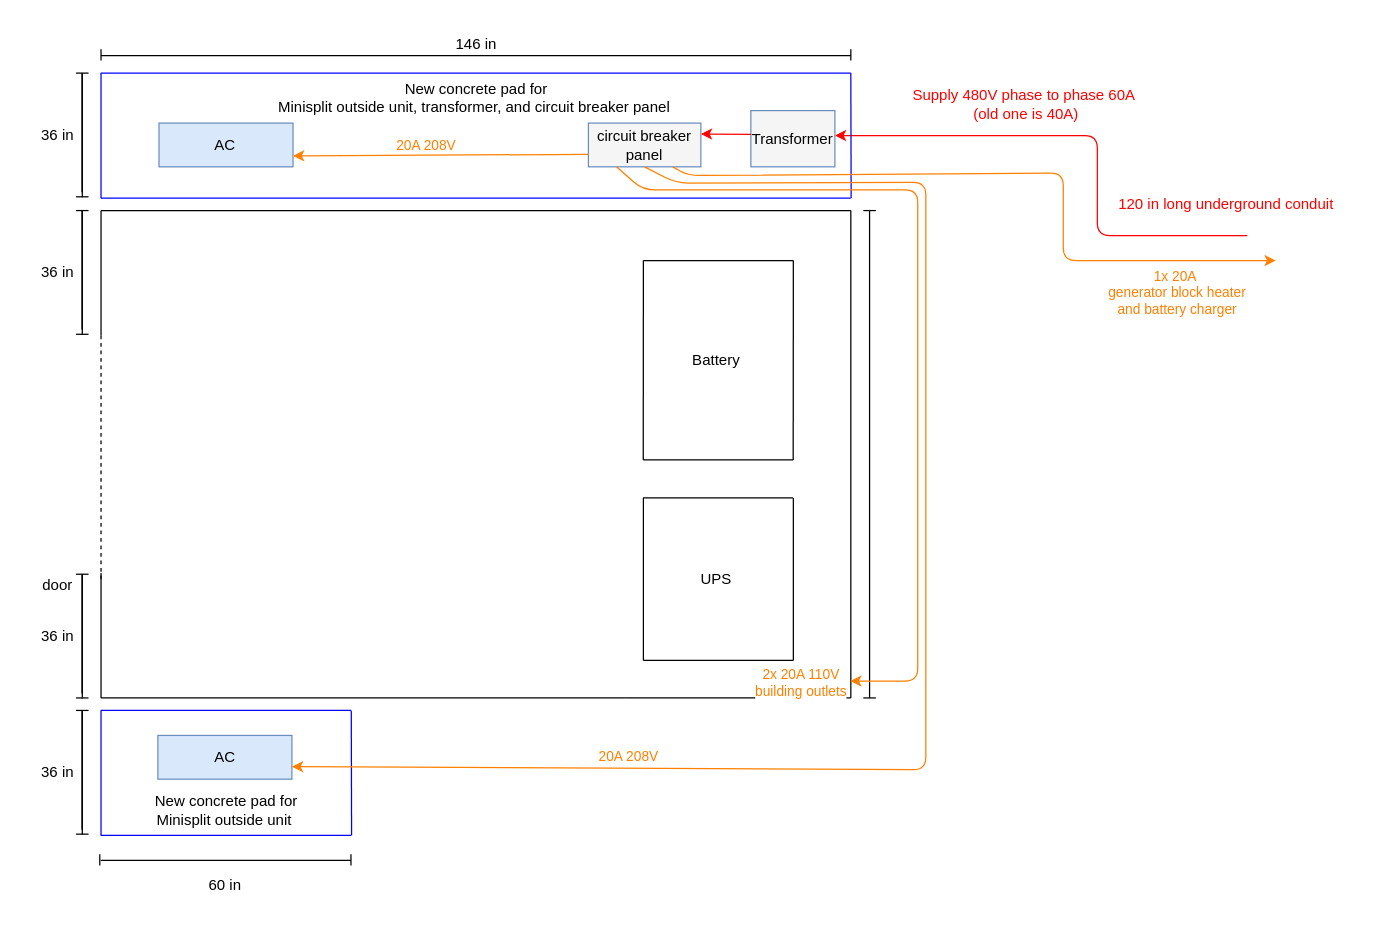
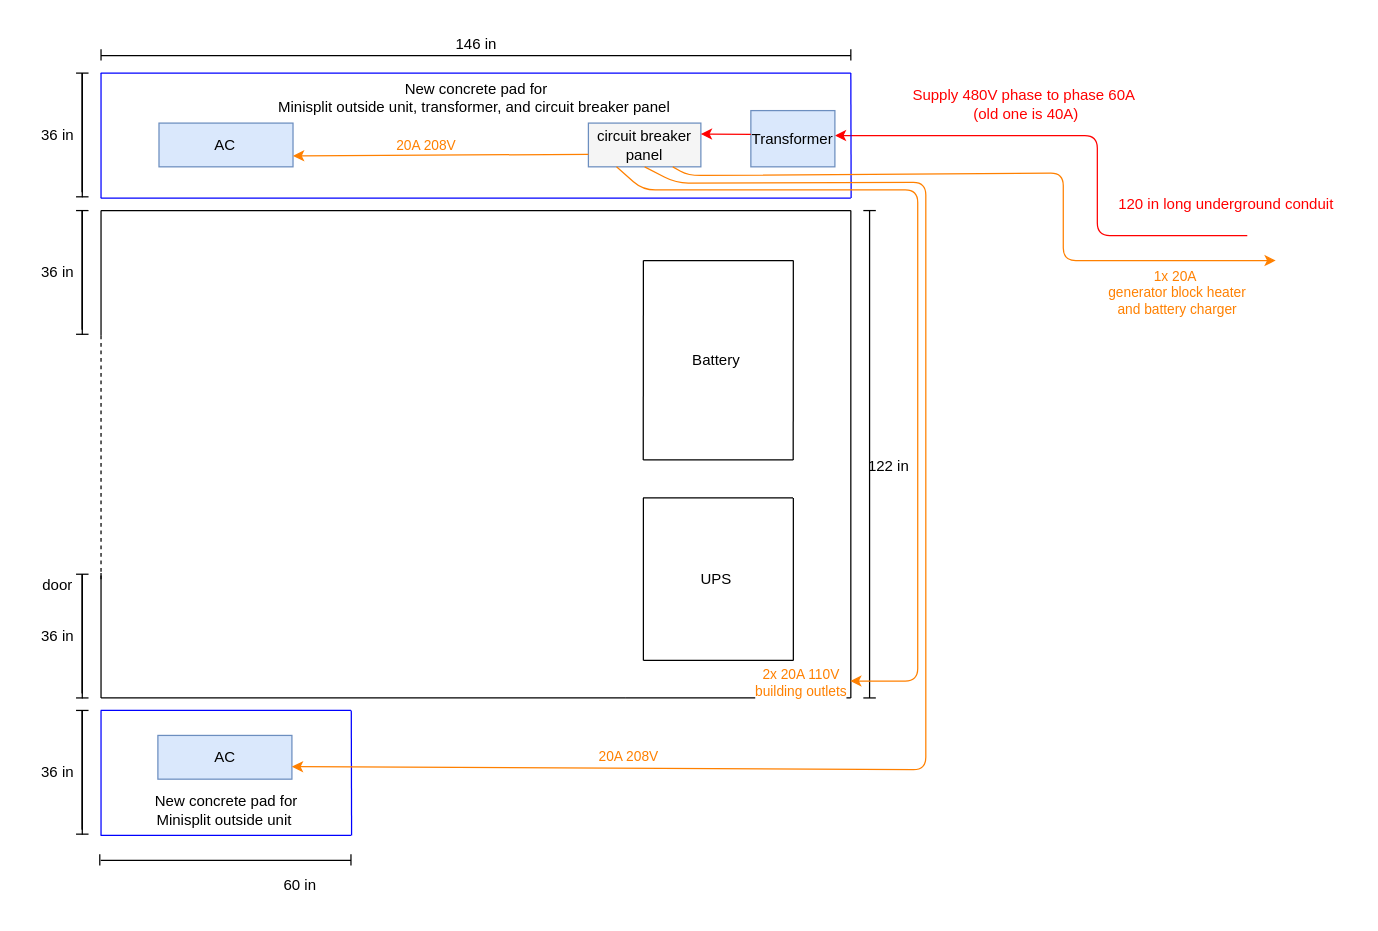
  <mxCell id="0" />
  <mxCell id="1" parent="0" />
  <mxCell id="2" value="" style="endArrow=none;html=1;" parent="1" edge="1"><mxGeometry width="50" height="50" relative="1" as="geometry"><mxPoint x="500" y="558" as="sourcePoint" /><mxPoint x="680" y="558" as="targetPoint" /></mxGeometry></mxCell>
  <mxCell id="3" value="" style="endArrow=none;html=1;" parent="1" edge="1"><mxGeometry width="50" height="50" relative="1" as="geometry"><mxPoint x="80" y="558" as="sourcePoint" /><mxPoint x="80" y="458" as="targetPoint" /></mxGeometry></mxCell>
  <mxCell id="4" value="" style="endArrow=none;html=1;" parent="1" edge="1"><mxGeometry width="50" height="50" relative="1" as="geometry"><mxPoint x="80" y="168" as="sourcePoint" /><mxPoint x="680" y="168" as="targetPoint" /></mxGeometry></mxCell>
  <mxCell id="5" value="" style="endArrow=none;html=1;" parent="1" edge="1"><mxGeometry width="50" height="50" relative="1" as="geometry"><mxPoint x="680" y="558" as="sourcePoint" /><mxPoint x="680" y="168" as="targetPoint" /></mxGeometry></mxCell>
  <mxCell id="6" value="" style="endArrow=none;html=1;" parent="1" edge="1"><mxGeometry width="50" height="50" relative="1" as="geometry"><mxPoint x="514" y="528" as="sourcePoint" /><mxPoint x="514" y="398" as="targetPoint" /></mxGeometry></mxCell>
  <mxCell id="7" value="" style="endArrow=none;html=1;" parent="1" edge="1"><mxGeometry width="50" height="50" relative="1" as="geometry"><mxPoint x="634" y="528" as="sourcePoint" /><mxPoint x="634" y="398" as="targetPoint" /></mxGeometry></mxCell>
  <mxCell id="8" value="" style="endArrow=none;html=1;" parent="1" edge="1"><mxGeometry width="50" height="50" relative="1" as="geometry"><mxPoint x="513.75" y="398" as="sourcePoint" /><mxPoint x="633.75" y="398" as="targetPoint" /></mxGeometry></mxCell>
  <mxCell id="9" value="" style="endArrow=none;html=1;" parent="1" edge="1"><mxGeometry width="50" height="50" relative="1" as="geometry"><mxPoint x="80" y="558" as="sourcePoint" /><mxPoint x="500" y="558" as="targetPoint" /></mxGeometry></mxCell>
- <mxCell id="10" value="60 in" style="text;html=1;align=center;verticalAlign=middle;resizable=0;points=[];autosize=1;" parent="1" vertex="1"><mxGeometry x="153.5" y="693" width="50" height="30" as="geometry" /></mxCell>
+ <mxCell id="10" value="60 in" style="text;html=1;align=center;verticalAlign=middle;resizable=0;points=[];autosize=1;" parent="1" vertex="1"><mxGeometry x="213.5" y="693" width="50" height="30" as="geometry" /></mxCell>
+ <mxCell id="11" value="122 in" style="text;html=1;align=center;verticalAlign=middle;resizable=0;points=[];autosize=1;" parent="1" vertex="1"><mxGeometry x="680" y="358" width="60" height="30" as="geometry" /></mxCell>
  <mxCell id="12" value="" style="endArrow=none;html=1;" parent="1" edge="1"><mxGeometry width="50" height="50" relative="1" as="geometry"><mxPoint x="79" y="692" as="sourcePoint" /><mxPoint x="79" y="683" as="targetPoint" /></mxGeometry></mxCell>
  <mxCell id="13" value="" style="endArrow=none;html=1;" parent="1" edge="1"><mxGeometry width="50" height="50" relative="1" as="geometry"><mxPoint x="79.75" y="688" as="sourcePoint" /><mxPoint x="280" y="688" as="targetPoint" /></mxGeometry></mxCell>
  <mxCell id="14" value="" style="endArrow=none;html=1;" parent="1" edge="1"><mxGeometry width="50" height="50" relative="1" as="geometry"><mxPoint x="280" y="692" as="sourcePoint" /><mxPoint x="280" y="683" as="targetPoint" /></mxGeometry></mxCell>
  <mxCell id="15" value="" style="endArrow=none;html=1;" parent="1" edge="1"><mxGeometry width="50" height="50" relative="1" as="geometry"><mxPoint x="514" y="528" as="sourcePoint" /><mxPoint x="634" y="528" as="targetPoint" /></mxGeometry></mxCell>
  <mxCell id="16" value="UPS" style="text;html=1;align=center;verticalAlign=middle;resizable=0;points=[];autosize=1;" parent="1" vertex="1"><mxGeometry x="546.5" y="448" width="50" height="30" as="geometry" /></mxCell>
  <mxCell id="17" value="" style="endArrow=none;dashed=1;html=1;" parent="1" edge="1"><mxGeometry width="50" height="50" relative="1" as="geometry"><mxPoint x="80" y="463" as="sourcePoint" /><mxPoint x="80" y="268" as="targetPoint" /></mxGeometry></mxCell>
  <mxCell id="18" value="" style="endArrow=none;html=1;" parent="1" edge="1"><mxGeometry width="50" height="50" relative="1" as="geometry"><mxPoint x="80" y="268" as="sourcePoint" /><mxPoint x="80" y="168" as="targetPoint" /></mxGeometry></mxCell>
  <mxCell id="19" value="door" style="text;html=1;align=center;verticalAlign=middle;resizable=0;points=[];autosize=1;" parent="1" vertex="1"><mxGeometry x="25" y="458" width="40" height="20" as="geometry" /></mxCell>
  <mxCell id="20" value="" style="endArrow=none;html=1;" parent="1" edge="1"><mxGeometry width="50" height="50" relative="1" as="geometry"><mxPoint x="695" y="558" as="sourcePoint" /><mxPoint x="695" y="168" as="targetPoint" /></mxGeometry></mxCell>
  <mxCell id="21" value="" style="endArrow=none;html=1;" parent="1" edge="1"><mxGeometry width="50" height="50" relative="1" as="geometry"><mxPoint x="690" y="168" as="sourcePoint" /><mxPoint x="700" y="168" as="targetPoint" /></mxGeometry></mxCell>
  <mxCell id="22" value="" style="endArrow=none;html=1;" parent="1" edge="1"><mxGeometry width="50" height="50" relative="1" as="geometry"><mxPoint x="690" y="558" as="sourcePoint" /><mxPoint x="700" y="558" as="targetPoint" /></mxGeometry></mxCell>
  <mxCell id="23" value="" style="endArrow=none;startArrow=classic;html=1;fillColor=#f8cecc;strokeColor=#FF0000;endFill=0;" parent="1" edge="1"><mxGeometry width="50" height="50" relative="1" as="geometry"><mxPoint x="667.25" y="108" as="sourcePoint" /><mxPoint x="997.25" y="188" as="targetPoint" /><Array as="points"><mxPoint x="877.25" y="108" /><mxPoint x="877.25" y="188" /></Array></mxGeometry></mxCell>
  <mxCell id="24" value="" style="ellipse;whiteSpace=wrap;html=1;aspect=fixed;strokeColor=#3333FF;" parent="1" vertex="1"><mxGeometry x="340" y="378" as="geometry" /></mxCell>
  <mxCell id="25" value="" style="endArrow=none;html=1;" parent="1" edge="1"><mxGeometry width="50" height="50" relative="1" as="geometry"><mxPoint x="65" y="168" as="sourcePoint" /><mxPoint x="65" y="168" as="targetPoint" /><Array as="points"><mxPoint x="65" y="268" /></Array></mxGeometry></mxCell>
  <mxCell id="26" value="" style="endArrow=none;html=1;" parent="1" edge="1"><mxGeometry width="50" height="50" relative="1" as="geometry"><mxPoint x="60" y="168" as="sourcePoint" /><mxPoint x="70" y="168" as="targetPoint" /></mxGeometry></mxCell>
  <mxCell id="27" value="" style="endArrow=none;html=1;" parent="1" edge="1"><mxGeometry width="50" height="50" relative="1" as="geometry"><mxPoint x="60" y="267" as="sourcePoint" /><mxPoint x="70" y="267" as="targetPoint" /></mxGeometry></mxCell>
  <mxCell id="28" value="36 in" style="text;html=1;align=center;verticalAlign=middle;resizable=0;points=[];autosize=1;" parent="1" vertex="1"><mxGeometry x="20" y="203" width="50" height="30" as="geometry" /></mxCell>
  <mxCell id="29" value="" style="endArrow=none;html=1;" parent="1" edge="1"><mxGeometry width="50" height="50" relative="1" as="geometry"><mxPoint x="80" y="48" as="sourcePoint" /><mxPoint x="80" y="39" as="targetPoint" /></mxGeometry></mxCell>
  <mxCell id="30" value="" style="endArrow=none;html=1;" parent="1" edge="1"><mxGeometry width="50" height="50" relative="1" as="geometry"><mxPoint x="80" y="44" as="sourcePoint" /><mxPoint x="680" y="44" as="targetPoint" /></mxGeometry></mxCell>
  <mxCell id="31" value="" style="endArrow=none;html=1;" parent="1" edge="1"><mxGeometry width="50" height="50" relative="1" as="geometry"><mxPoint x="680" y="48" as="sourcePoint" /><mxPoint x="680" y="39" as="targetPoint" /></mxGeometry></mxCell>
  <mxCell id="32" value="146 in" style="text;html=1;align=center;verticalAlign=middle;resizable=0;points=[];autosize=1;fontSize=12;" parent="1" vertex="1"><mxGeometry x="350" y="20" width="60" height="30" as="geometry" /></mxCell>
  <mxCell id="33" value="" style="endArrow=none;html=1;" parent="1" edge="1"><mxGeometry width="50" height="50" relative="1" as="geometry"><mxPoint x="513.88" y="367.5" as="sourcePoint" /><mxPoint x="514" y="208" as="targetPoint" /></mxGeometry></mxCell>
  <mxCell id="34" value="" style="endArrow=none;html=1;" parent="1" edge="1"><mxGeometry width="50" height="50" relative="1" as="geometry"><mxPoint x="633.88" y="367.5" as="sourcePoint" /><mxPoint x="634" y="208" as="targetPoint" /></mxGeometry></mxCell>
  <mxCell id="35" value="" style="endArrow=none;html=1;" parent="1" edge="1"><mxGeometry width="50" height="50" relative="1" as="geometry"><mxPoint x="514" y="208" as="sourcePoint" /><mxPoint x="634" y="208" as="targetPoint" /></mxGeometry></mxCell>
  <mxCell id="36" value="" style="endArrow=none;html=1;" parent="1" edge="1"><mxGeometry width="50" height="50" relative="1" as="geometry"><mxPoint x="513.88" y="367.5" as="sourcePoint" /><mxPoint x="633.88" y="367.5" as="targetPoint" /></mxGeometry></mxCell>
  <mxCell id="37" value="Battery" style="text;html=1;align=center;verticalAlign=middle;resizable=0;points=[];autosize=1;" parent="1" vertex="1"><mxGeometry x="541.5" y="273" width="60" height="30" as="geometry" /></mxCell>
  <mxCell id="38" value="" style="endArrow=none;html=1;" parent="1" edge="1"><mxGeometry width="50" height="50" relative="1" as="geometry"><mxPoint x="65" y="168" as="sourcePoint" /><mxPoint x="65" y="168" as="targetPoint" /><Array as="points"><mxPoint x="65" y="268" /></Array></mxGeometry></mxCell>
  <mxCell id="39" value="" style="endArrow=none;html=1;" parent="1" edge="1"><mxGeometry width="50" height="50" relative="1" as="geometry"><mxPoint x="65" y="172" as="sourcePoint" /><mxPoint x="65" y="168" as="targetPoint" /><Array as="points"><mxPoint x="65" y="272" /></Array></mxGeometry></mxCell>
  <mxCell id="40" value="" style="endArrow=none;html=1;" parent="1" edge="1"><mxGeometry width="50" height="50" relative="1" as="geometry"><mxPoint x="65" y="459" as="sourcePoint" /><mxPoint x="65" y="459" as="targetPoint" /><Array as="points"><mxPoint x="65" y="559" /></Array></mxGeometry></mxCell>
  <mxCell id="41" value="" style="endArrow=none;html=1;" parent="1" edge="1"><mxGeometry width="50" height="50" relative="1" as="geometry"><mxPoint x="60" y="459" as="sourcePoint" /><mxPoint x="70" y="459" as="targetPoint" /></mxGeometry></mxCell>
  <mxCell id="42" value="" style="endArrow=none;html=1;" parent="1" edge="1"><mxGeometry width="50" height="50" relative="1" as="geometry"><mxPoint x="60" y="558" as="sourcePoint" /><mxPoint x="70" y="558" as="targetPoint" /></mxGeometry></mxCell>
  <mxCell id="43" value="36 in" style="text;html=1;align=center;verticalAlign=middle;resizable=0;points=[];autosize=1;" parent="1" vertex="1"><mxGeometry x="20" y="494" width="50" height="30" as="geometry" /></mxCell>
  <mxCell id="44" value="" style="endArrow=none;html=1;" parent="1" edge="1"><mxGeometry width="50" height="50" relative="1" as="geometry"><mxPoint x="65" y="459" as="sourcePoint" /><mxPoint x="65" y="459" as="targetPoint" /><Array as="points"><mxPoint x="65" y="559" /></Array></mxGeometry></mxCell>
  <mxCell id="45" value="" style="endArrow=none;html=1;" parent="1" edge="1"><mxGeometry width="50" height="50" relative="1" as="geometry"><mxPoint x="65" y="463" as="sourcePoint" /><mxPoint x="65" y="459" as="targetPoint" /><Array as="points"><mxPoint x="65" y="563" /></Array></mxGeometry></mxCell>
  <mxCell id="46" value="" style="endArrow=none;html=1;strokeColor=#0000FF;" parent="1" edge="1"><mxGeometry width="50" height="50" relative="1" as="geometry"><mxPoint x="80" y="668" as="sourcePoint" /><mxPoint x="80" y="568" as="targetPoint" /></mxGeometry></mxCell>
  <mxCell id="47" value="" style="endArrow=none;html=1;strokeColor=#0000FF;" parent="1" edge="1"><mxGeometry width="50" height="50" relative="1" as="geometry"><mxPoint x="280.5" y="668" as="sourcePoint" /><mxPoint x="280.25" y="568" as="targetPoint" /></mxGeometry></mxCell>
  <mxCell id="48" value="" style="endArrow=none;html=1;strokeColor=#0000FF;" parent="1" edge="1"><mxGeometry width="50" height="50" relative="1" as="geometry"><mxPoint x="79.75" y="568" as="sourcePoint" /><mxPoint x="280" y="568" as="targetPoint" /></mxGeometry></mxCell>
  <mxCell id="49" value="" style="endArrow=none;html=1;strokeColor=#0000FF;" parent="1" edge="1"><mxGeometry width="50" height="50" relative="1" as="geometry"><mxPoint x="79.75" y="668" as="sourcePoint" /><mxPoint x="280" y="668" as="targetPoint" /></mxGeometry></mxCell>
  <mxCell id="50" value="New concrete pad for&lt;div&gt;Minisplit outside unit&amp;nbsp;&lt;/div&gt;" style="text;html=1;align=center;verticalAlign=middle;resizable=0;points=[];autosize=1;" parent="1" vertex="1"><mxGeometry x="110" y="628" width="140" height="40" as="geometry" /></mxCell>
  <mxCell id="51" value="" style="endArrow=none;html=1;" parent="1" edge="1"><mxGeometry width="50" height="50" relative="1" as="geometry"><mxPoint x="65" y="568" as="sourcePoint" /><mxPoint x="65" y="568" as="targetPoint" /><Array as="points"><mxPoint x="65" y="668" /></Array></mxGeometry></mxCell>
  <mxCell id="52" value="" style="endArrow=none;html=1;" parent="1" edge="1"><mxGeometry width="50" height="50" relative="1" as="geometry"><mxPoint x="60" y="568" as="sourcePoint" /><mxPoint x="70" y="568" as="targetPoint" /></mxGeometry></mxCell>
  <mxCell id="53" value="" style="endArrow=none;html=1;" parent="1" edge="1"><mxGeometry width="50" height="50" relative="1" as="geometry"><mxPoint x="60" y="667" as="sourcePoint" /><mxPoint x="70" y="667" as="targetPoint" /></mxGeometry></mxCell>
  <mxCell id="54" value="36 in" style="text;html=1;align=center;verticalAlign=middle;resizable=0;points=[];autosize=1;" parent="1" vertex="1"><mxGeometry x="20" y="603" width="50" height="30" as="geometry" /></mxCell>
  <mxCell id="55" value="" style="endArrow=none;html=1;" parent="1" edge="1"><mxGeometry width="50" height="50" relative="1" as="geometry"><mxPoint x="65" y="568" as="sourcePoint" /><mxPoint x="65" y="568" as="targetPoint" /><Array as="points"><mxPoint x="65" y="668" /></Array></mxGeometry></mxCell>
  <mxCell id="56" value="" style="endArrow=none;html=1;" parent="1" edge="1"><mxGeometry width="50" height="50" relative="1" as="geometry"><mxPoint x="65" y="572" as="sourcePoint" /><mxPoint x="65" y="568" as="targetPoint" /><Array as="points"><mxPoint x="65" y="672" /></Array></mxGeometry></mxCell>
  <mxCell id="57" value="" style="endArrow=none;html=1;strokeColor=#0000FF;" parent="1" edge="1"><mxGeometry width="50" height="50" relative="1" as="geometry"><mxPoint x="80" y="158" as="sourcePoint" /><mxPoint x="80" y="58" as="targetPoint" /></mxGeometry></mxCell>
  <mxCell id="58" value="" style="endArrow=none;html=1;strokeColor=#0000FF;" parent="1" edge="1"><mxGeometry width="50" height="50" relative="1" as="geometry"><mxPoint x="680.25" y="158" as="sourcePoint" /><mxPoint x="680" y="58" as="targetPoint" /></mxGeometry></mxCell>
  <mxCell id="59" value="" style="endArrow=none;html=1;strokeColor=#0000FF;" parent="1" edge="1"><mxGeometry width="50" height="50" relative="1" as="geometry"><mxPoint x="79.75" y="58" as="sourcePoint" /><mxPoint x="680" y="58" as="targetPoint" /></mxGeometry></mxCell>
  <mxCell id="60" value="" style="endArrow=none;html=1;strokeColor=#0000FF;" parent="1" edge="1"><mxGeometry width="50" height="50" relative="1" as="geometry"><mxPoint x="79.75" y="158" as="sourcePoint" /><mxPoint x="680" y="158" as="targetPoint" /></mxGeometry></mxCell>
  <mxCell id="61" value="New concrete pad for&lt;div&gt;Minisplit outside unit, transformer, and circuit breaker panel&amp;nbsp;&lt;/div&gt;" style="text;html=1;align=center;verticalAlign=middle;resizable=0;points=[];autosize=1;" parent="1" vertex="1"><mxGeometry x="210" y="58" width="340" height="40" as="geometry" /></mxCell>
  <mxCell id="62" value="" style="endArrow=none;html=1;" parent="1" edge="1"><mxGeometry width="50" height="50" relative="1" as="geometry"><mxPoint x="65" y="58" as="sourcePoint" /><mxPoint x="65" y="58" as="targetPoint" /><Array as="points"><mxPoint x="65" y="158" /></Array></mxGeometry></mxCell>
  <mxCell id="63" value="" style="endArrow=none;html=1;" parent="1" edge="1"><mxGeometry width="50" height="50" relative="1" as="geometry"><mxPoint x="60" y="58" as="sourcePoint" /><mxPoint x="70" y="58" as="targetPoint" /></mxGeometry></mxCell>
  <mxCell id="64" value="" style="endArrow=none;html=1;" parent="1" edge="1"><mxGeometry width="50" height="50" relative="1" as="geometry"><mxPoint x="60" y="157" as="sourcePoint" /><mxPoint x="70" y="157" as="targetPoint" /></mxGeometry></mxCell>
  <mxCell id="65" value="36 in" style="text;html=1;align=center;verticalAlign=middle;resizable=0;points=[];autosize=1;" parent="1" vertex="1"><mxGeometry x="20" y="93" width="50" height="30" as="geometry" /></mxCell>
  <mxCell id="66" value="" style="endArrow=none;html=1;" parent="1" edge="1"><mxGeometry width="50" height="50" relative="1" as="geometry"><mxPoint x="65" y="58" as="sourcePoint" /><mxPoint x="65" y="58" as="targetPoint" /><Array as="points"><mxPoint x="65" y="158" /></Array></mxGeometry></mxCell>
  <mxCell id="67" value="" style="endArrow=none;html=1;" parent="1" edge="1"><mxGeometry width="50" height="50" relative="1" as="geometry"><mxPoint x="65" y="62" as="sourcePoint" /><mxPoint x="65" y="58" as="targetPoint" /><Array as="points"><mxPoint x="65" y="162" /></Array></mxGeometry></mxCell>
  <mxCell id="68" value="AC" style="rounded=0;whiteSpace=wrap;html=1;fillColor=#dae8fc;strokeColor=#6c8ebf;" parent="1" vertex="1"><mxGeometry x="125.5" y="588" width="107.25" height="35" as="geometry" /></mxCell>
  <mxCell id="69" value="AC" style="rounded=0;whiteSpace=wrap;html=1;fillColor=#dae8fc;strokeColor=#6c8ebf;" parent="1" vertex="1"><mxGeometry x="126.38" y="98" width="107.25" height="35" as="geometry" /></mxCell>
- <mxCell id="70" value="Transformer" style="rounded=0;whiteSpace=wrap;html=1;fillColor=#f5f5f5;strokeColor=#6c8ebf;" parent="1" vertex="1"><mxGeometry x="600" y="88" width="67.25" height="45" as="geometry" /></mxCell>
+ <mxCell id="70" value="Transformer" style="rounded=0;whiteSpace=wrap;html=1;fillColor=#dae8fc;strokeColor=#6c8ebf;" parent="1" vertex="1"><mxGeometry x="600" y="88" width="67.25" height="45" as="geometry" /></mxCell>
  <mxCell id="71" value="circuit breaker panel" style="rounded=0;whiteSpace=wrap;html=1;fillColor=#f5f5f5;strokeColor=#6c8ebf;" parent="1" vertex="1"><mxGeometry x="470" y="98" width="90" height="35" as="geometry" /></mxCell>
  <mxCell id="72" value="&lt;font color=&quot;#ff0000&quot;&gt;Supply 480V phase to phase 60A&amp;nbsp;&lt;/font&gt;&lt;div&gt;&lt;font color=&quot;#ff0000&quot;&gt;(old one is 40A)&lt;/font&gt;&lt;/div&gt;" style="text;html=1;align=center;verticalAlign=middle;resizable=0;points=[];autosize=1;" parent="1" vertex="1"><mxGeometry x="720" y="63" width="200" height="40" as="geometry" /></mxCell>
  <mxCell id="73" value="&lt;font color=&quot;#ff0000&quot;&gt;120 in long underground conduit&lt;/font&gt;" style="text;html=1;align=center;verticalAlign=middle;resizable=0;points=[];autosize=1;fontSize=12;" parent="1" vertex="1"><mxGeometry x="880" y="148" width="200" height="30" as="geometry" /></mxCell>
  <mxCell id="74" value="" style="endArrow=none;startArrow=classic;html=1;fillColor=#f8cecc;strokeColor=#FF0000;endFill=0;exitX=1;exitY=0.25;exitDx=0;exitDy=0;" parent="1" source="71" edge="1"><mxGeometry width="50" height="50" relative="1" as="geometry"><mxPoint x="680" y="108" as="sourcePoint" /><mxPoint x="600" y="107" as="targetPoint" /></mxGeometry></mxCell>
  <mxCell id="75" value="" style="endArrow=none;startArrow=classic;html=1;fillColor=#f8cecc;strokeColor=#FF8000;endFill=0;exitX=1;exitY=0.75;exitDx=0;exitDy=0;" parent="1" source="69" edge="1"><mxGeometry width="50" height="50" relative="1" as="geometry"><mxPoint x="430" y="123" as="sourcePoint" /><mxPoint x="470" y="123" as="targetPoint" /></mxGeometry></mxCell>
  <mxCell id="76" value="&lt;font color=&quot;#ff8000&quot;&gt;20A 208V&lt;/font&gt;" style="edgeLabel;html=1;align=center;verticalAlign=middle;resizable=0;points=[];" parent="75" vertex="1" connectable="0"><mxGeometry x="-0.142" y="2" relative="1" as="geometry"><mxPoint x="5" y="-6" as="offset" /></mxGeometry></mxCell>
  <mxCell id="77" value="" style="endArrow=none;startArrow=classic;html=1;fillColor=#f8cecc;strokeColor=#FF8000;endFill=0;exitX=1;exitY=0.5;exitDx=0;exitDy=0;entryX=0.5;entryY=1;entryDx=0;entryDy=0;" parent="1" target="71" edge="1"><mxGeometry width="50" height="50" relative="1" as="geometry"><mxPoint x="232.75" y="613" as="sourcePoint" /><mxPoint x="537.5" y="140.5" as="targetPoint" /><Array as="points"><mxPoint x="740" y="615.5" /><mxPoint x="740" y="145.5" /><mxPoint x="540" y="146" /></Array></mxGeometry></mxCell>
  <mxCell id="78" value="" style="endArrow=none;startArrow=classic;html=1;fillColor=#f8cecc;strokeColor=#FF8000;endFill=0;entryX=0.25;entryY=1;entryDx=0;entryDy=0;" parent="1" target="71" edge="1"><mxGeometry width="50" height="50" relative="1" as="geometry"><mxPoint x="679.53" y="544.5" as="sourcePoint" /><mxPoint x="513" y="143" as="targetPoint" /><Array as="points"><mxPoint x="733.53" y="544.5" /><mxPoint x="733.53" y="151.5" /><mxPoint x="513.53" y="151.5" /></Array></mxGeometry></mxCell>
  <mxCell id="79" value="&lt;font color=&quot;#ff8000&quot;&gt;20A 208V&lt;/font&gt;" style="edgeLabel;html=1;align=center;verticalAlign=middle;resizable=0;points=[];" parent="78" vertex="1" connectable="0"><mxGeometry x="-0.142" y="2" relative="1" as="geometry"><mxPoint x="-230" y="304" as="offset" /></mxGeometry></mxCell>
  <mxCell id="80" value="&lt;font color=&quot;#ff8000&quot;&gt;2x 20A 110V&lt;/font&gt;&lt;div&gt;&lt;font color=&quot;#ff8000&quot;&gt;building outlets&lt;/font&gt;&lt;/div&gt;" style="edgeLabel;html=1;align=center;verticalAlign=middle;resizable=0;points=[];" parent="78" vertex="1" connectable="0"><mxGeometry x="-0.661" relative="1" as="geometry"><mxPoint x="-94" y="65" as="offset" /></mxGeometry></mxCell>
  <mxCell id="81" value="" style="endArrow=none;startArrow=classic;html=1;fillColor=#f8cecc;strokeColor=#FF8000;endFill=0;entryX=0.75;entryY=1;entryDx=0;entryDy=0;" edge="1" parent="1" target="71"><mxGeometry width="50" height="50" relative="1" as="geometry"><mxPoint x="1020" y="208" as="sourcePoint" /><mxPoint x="551" y="140" as="targetPoint" /><Array as="points"><mxPoint x="1000" y="208" /><mxPoint x="850" y="208" /><mxPoint x="850" y="138" /><mxPoint x="550" y="140" /></Array></mxGeometry></mxCell>
  <mxCell id="82" value="&lt;font color=&quot;#ff8000&quot;&gt;1x 20A&amp;nbsp;&lt;/font&gt;&lt;div&gt;&lt;font color=&quot;#ff8000&quot;&gt;generator block heater&lt;/font&gt;&lt;/div&gt;&lt;div&gt;&lt;font color=&quot;#ff8000&quot;&gt;and battery charger&lt;/font&gt;&lt;/div&gt;" style="edgeLabel;html=1;align=center;verticalAlign=middle;resizable=0;points=[];" vertex="1" connectable="0" parent="81"><mxGeometry x="-0.756" relative="1" as="geometry"><mxPoint x="-12" y="25" as="offset" /></mxGeometry></mxCell>
